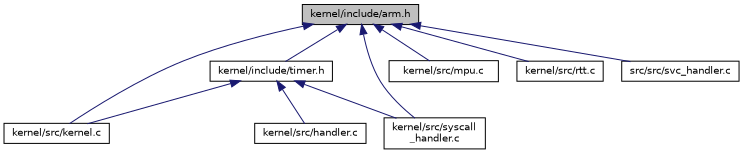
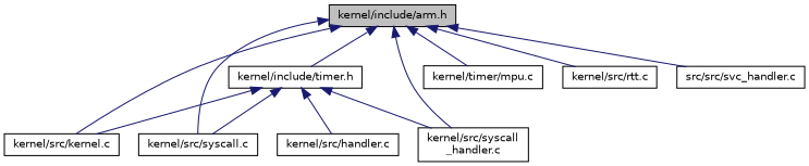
  digraph {
    node [color=black fillcolor=white fontname=Helvetica fontsize=10 shape=record style=filled]
    edge [color=midnightblue dir=back fontname=Helvetica fontsize=10 labelfontname=Helvetica labelfontsize=10 style=solid]
    n1 [fillcolor=grey75 fontcolor=black height=0.2 label="kernel/include/arm.h" width=0.4]
    n2 [height=0.2 label="kernel/include/timer.h" width=0.4]
    n3 [height=0.2 label="kernel/src/kernel.c" width=0.4]
+   n4 [height=0.2 label="kernel/src/syscall.c" width=0.4]
    n5 [height=0.2 label="kernel/src/syscall\l_handler.c" width=0.4]
-   n6 [height=0.2 label="kernel/src/mpu.c" width=0.4]
+   n6 [height=0.2 label="kernel/timer/mpu.c" width=0.4]
    n7 [height=0.2 label="kernel/src/rtt.c" width=0.4]
    n8 [height=0.2 label="src/src/svc_handler.c" width=0.4]
    n9 [height=0.2 label="kernel/src/handler.c" width=0.4]
    n1 -> n2
    n1 -> n3
+   n1 -> n4
    n1 -> n5
    n1 -> n6
    n1 -> n7
    n1 -> n8
    n2 -> n3
+   n2 -> n4
    n2 -> n5
    n2 -> n9
  }
